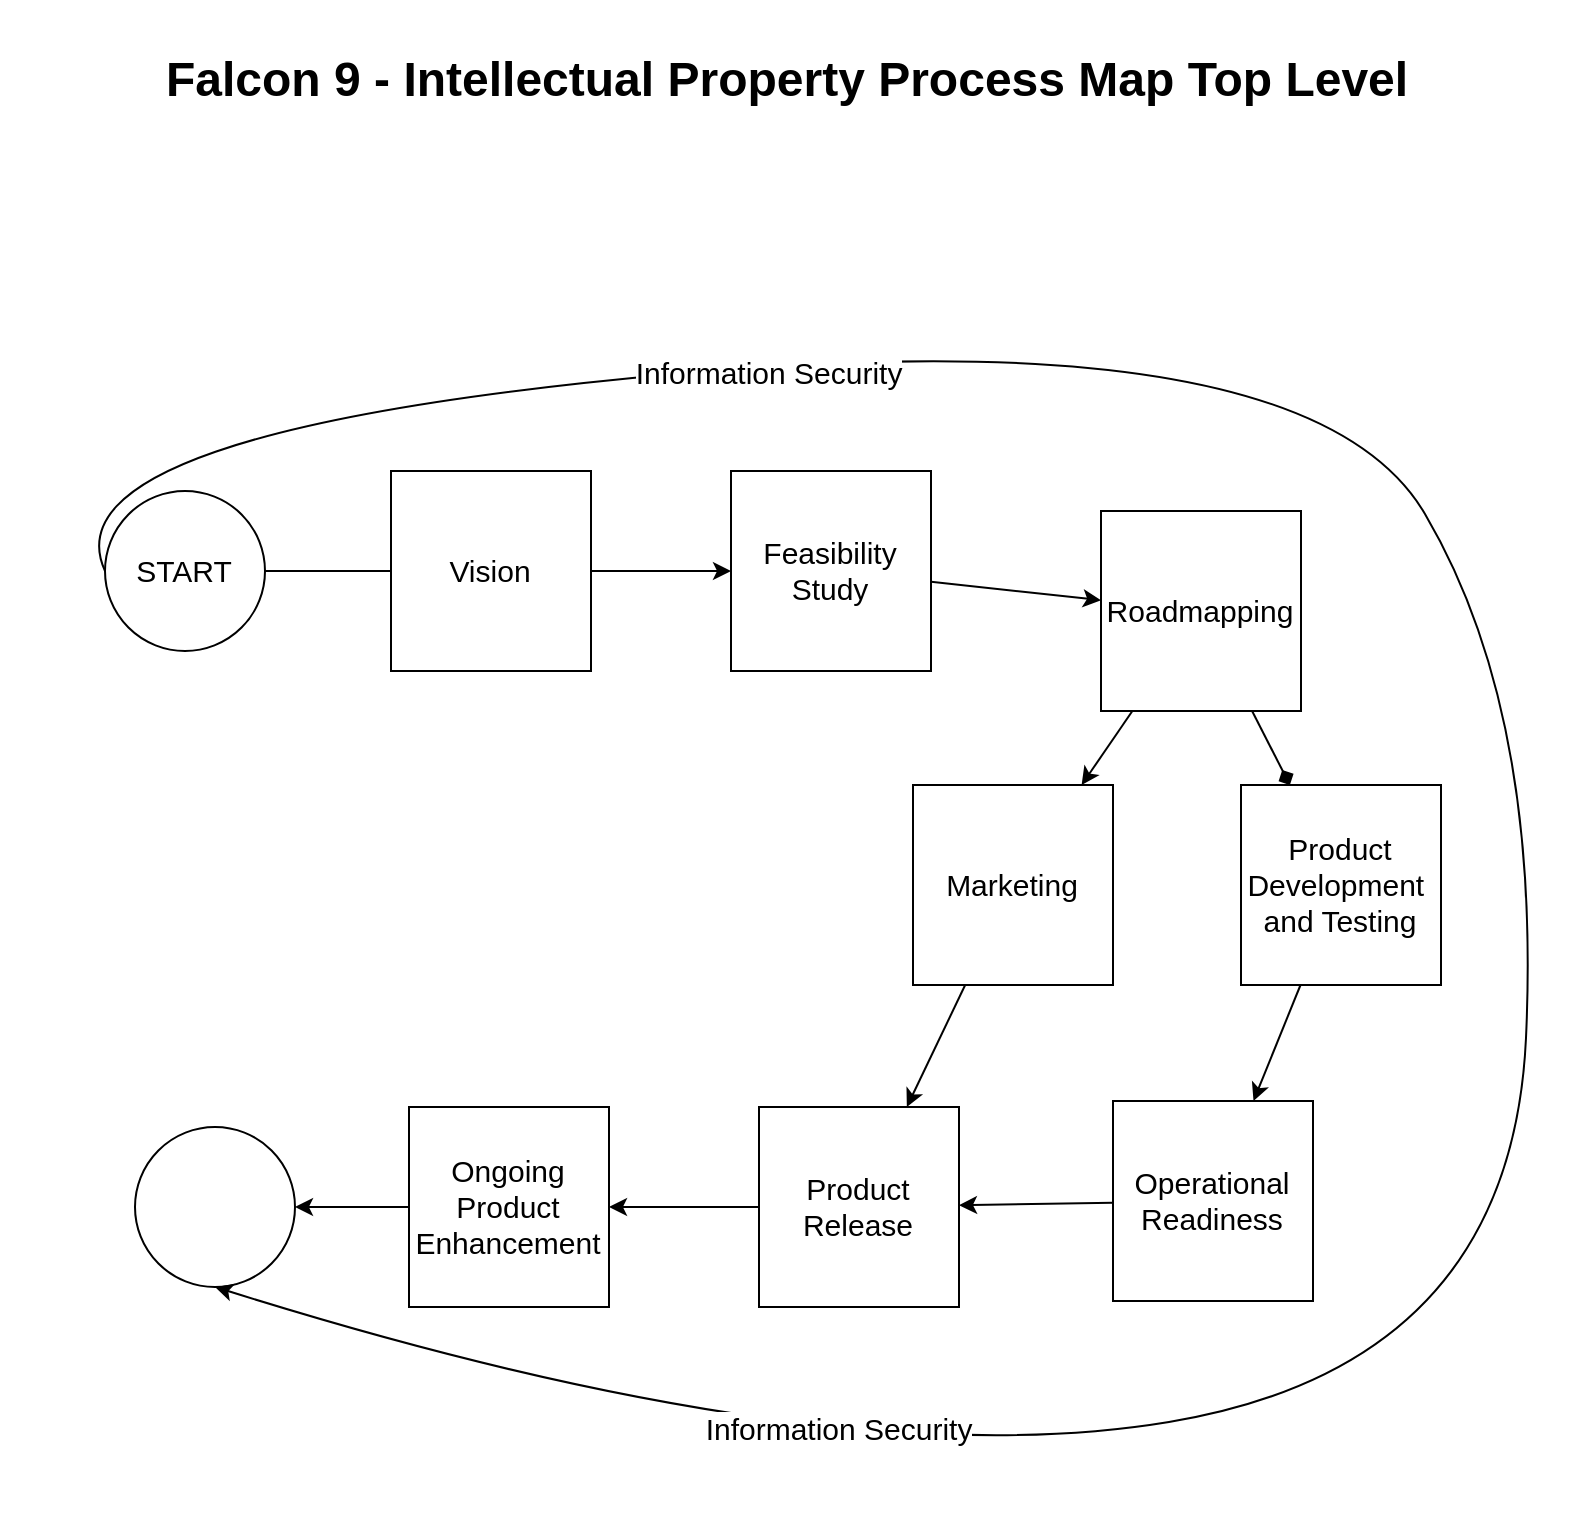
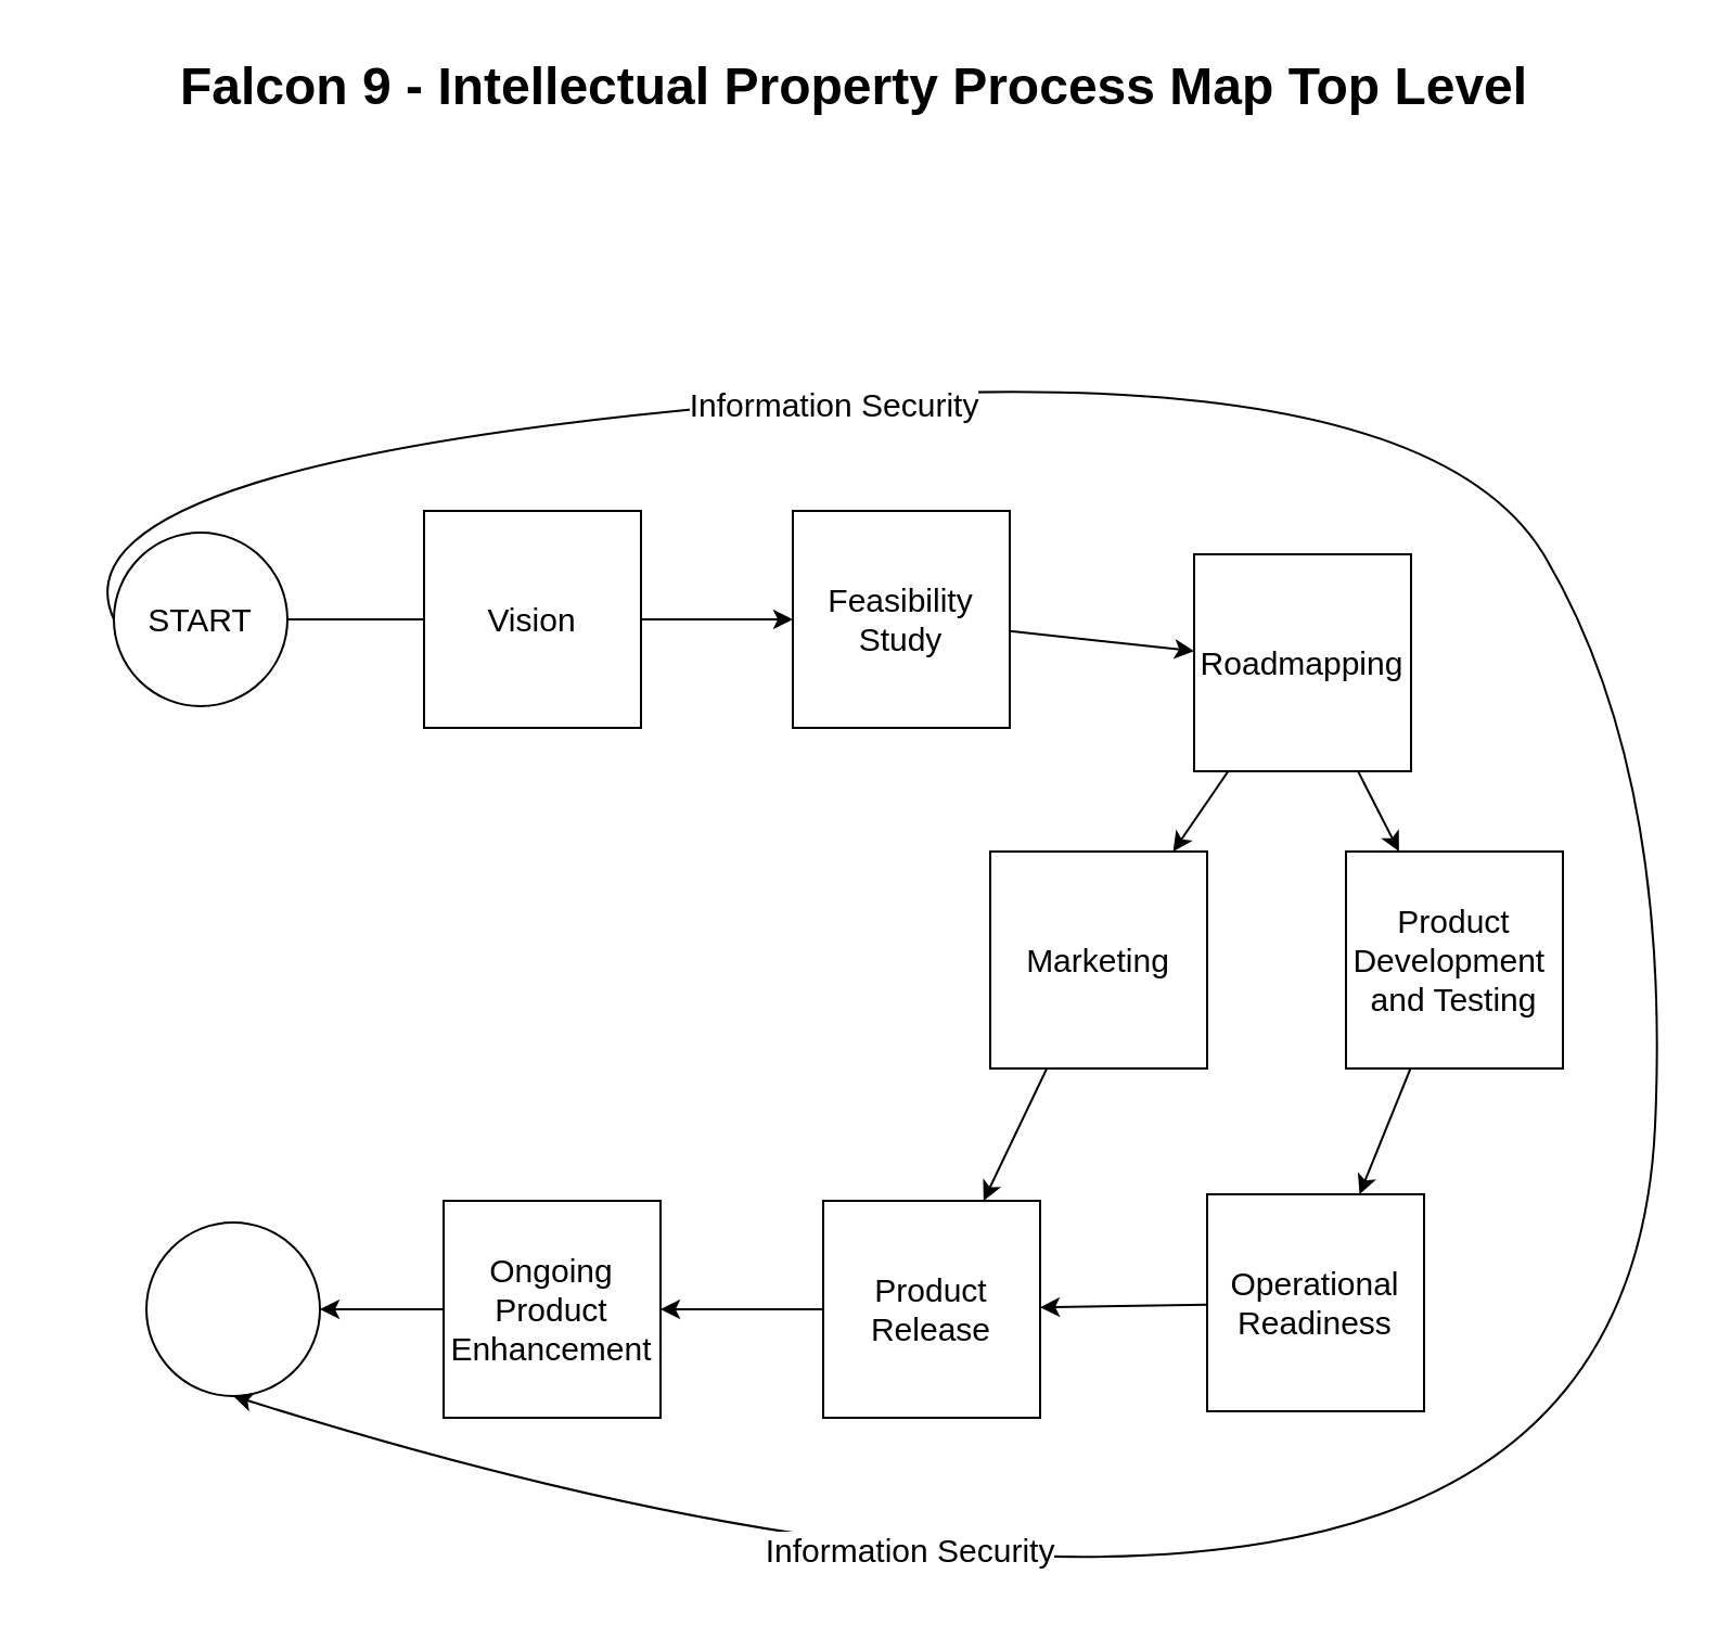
  <mxCell id="0" />
  <mxCell id="1" parent="0" />
  <mxCell id="2" value="" style="edgeStyle=none;html=1;strokeColor=#000000;fontSize=15;" parent="1" source="3" target="5" edge="1"><mxGeometry relative="1" as="geometry" /></mxCell>
  <mxCell id="3" value="Vision" style="whiteSpace=wrap;html=1;aspect=fixed;strokeColor=#000000;fontSize=15;" parent="1" vertex="1"><mxGeometry x="195" y="235" width="100" height="100" as="geometry" /></mxCell>
  <mxCell id="4" value="" style="edgeStyle=none;html=1;strokeColor=#000000;fontSize=15;" parent="1" source="5" target="8" edge="1"><mxGeometry relative="1" as="geometry" /></mxCell>
  <mxCell id="5" value="Feasibility Study" style="whiteSpace=wrap;html=1;aspect=fixed;strokeColor=#000000;fontSize=15;" parent="1" vertex="1"><mxGeometry x="365" y="235" width="100" height="100" as="geometry" /></mxCell>
- <mxCell id="6" value="" style="edgeStyle=none;html=1;fontColor=#000000;strokeColor=#000000;fontSize=15;endArrow=diamond;" parent="1" source="8" target="13" edge="1"><mxGeometry relative="1" as="geometry" /></mxCell>
+ <mxCell id="6" value="" style="edgeStyle=none;html=1;fontColor=#000000;strokeColor=#000000;fontSize=15;" parent="1" source="8" target="13" edge="1"><mxGeometry relative="1" as="geometry" /></mxCell>
  <mxCell id="7" value="" style="edgeStyle=none;html=1;fontColor=#000000;strokeColor=#000000;fontSize=15;" parent="1" source="8" target="15" edge="1"><mxGeometry relative="1" as="geometry" /></mxCell>
  <mxCell id="8" value="Roadmapping" style="whiteSpace=wrap;html=1;aspect=fixed;strokeColor=#000000;fontSize=15;" parent="1" vertex="1"><mxGeometry x="550" y="255" width="100" height="100" as="geometry" /></mxCell>
  <mxCell id="9" value="" style="edgeStyle=none;html=1;strokeColor=#000000;fontSize=15;endArrow=none;" parent="1" source="10" target="3" edge="1"><mxGeometry relative="1" as="geometry" /></mxCell>
  <mxCell id="10" value="START" style="ellipse;whiteSpace=wrap;html=1;aspect=fixed;strokeColor=#000000;fontSize=15;" parent="1" vertex="1"><mxGeometry x="52" y="245" width="80" height="80" as="geometry" /></mxCell>
  <mxCell id="11" value="&lt;h1&gt;&lt;font color=&quot;#000000&quot;&gt;Falcon 9 - Intellectual Property Process Map Top Level&lt;/font&gt;&lt;/h1&gt;" style="text;html=1;strokeColor=none;fillColor=none;spacing=5;spacingTop=-20;whiteSpace=wrap;overflow=hidden;rounded=0;" parent="1" vertex="1"><mxGeometry x="78" y="20" width="650" height="43" as="geometry" /></mxCell>
  <mxCell id="12" value="" style="edgeStyle=none;html=1;fontColor=#000000;strokeColor=#000000;fontSize=15;" parent="1" source="13" target="17" edge="1"><mxGeometry relative="1" as="geometry" /></mxCell>
  <mxCell id="13" value="Product Development&amp;nbsp;&lt;br style=&quot;font-size: 15px;&quot;&gt;and Testing" style="whiteSpace=wrap;html=1;aspect=fixed;strokeColor=#000000;fontSize=15;" parent="1" vertex="1"><mxGeometry x="620" y="392" width="100" height="100" as="geometry" /></mxCell>
  <mxCell id="14" value="" style="edgeStyle=none;html=1;fontColor=#000000;strokeColor=#000000;fontSize=15;" parent="1" source="15" target="19" edge="1"><mxGeometry relative="1" as="geometry" /></mxCell>
  <mxCell id="15" value="Marketing" style="whiteSpace=wrap;html=1;aspect=fixed;strokeColor=#000000;fontSize=15;" parent="1" vertex="1"><mxGeometry x="456" y="392" width="100" height="100" as="geometry" /></mxCell>
  <mxCell id="16" value="" style="edgeStyle=none;html=1;fontColor=#000000;strokeColor=#000000;fontSize=15;" parent="1" source="17" target="19" edge="1"><mxGeometry relative="1" as="geometry" /></mxCell>
  <mxCell id="17" value="Operational Readiness" style="whiteSpace=wrap;html=1;aspect=fixed;strokeColor=#000000;fontSize=15;" parent="1" vertex="1"><mxGeometry x="556" y="550" width="100" height="100" as="geometry" /></mxCell>
  <mxCell id="18" value="" style="edgeStyle=none;html=1;fontColor=#000000;strokeColor=#000000;fontSize=15;" parent="1" source="19" target="21" edge="1"><mxGeometry relative="1" as="geometry" /></mxCell>
  <mxCell id="19" value="Product Release" style="whiteSpace=wrap;html=1;aspect=fixed;strokeColor=#000000;fontSize=15;" parent="1" vertex="1"><mxGeometry x="379" y="553" width="100" height="100" as="geometry" /></mxCell>
  <mxCell id="20" value="" style="edgeStyle=none;html=1;fontColor=#000000;strokeColor=#000000;fontSize=15;" parent="1" source="21" target="22" edge="1"><mxGeometry relative="1" as="geometry" /></mxCell>
  <mxCell id="21" value="Ongoing Product Enhancement" style="whiteSpace=wrap;html=1;aspect=fixed;strokeColor=#000000;fontSize=15;" parent="1" vertex="1"><mxGeometry x="204" y="553" width="100" height="100" as="geometry" /></mxCell>
  <mxCell id="22" value="&lt;font color=&quot;#ffffff&quot; style=&quot;font-size: 15px;&quot;&gt;END&lt;/font&gt;" style="ellipse;whiteSpace=wrap;html=1;aspect=fixed;fontColor=#000000;strokeColor=#000000;fontSize=15;" parent="1" vertex="1"><mxGeometry x="67" y="563" width="80" height="80" as="geometry" /></mxCell>
  <mxCell id="23" value="" style="curved=1;endArrow=classic;html=1;strokeColor=#000000;exitX=0;exitY=0.5;exitDx=0;exitDy=0;entryX=0.5;entryY=1;entryDx=0;entryDy=0;fontSize=15;" edge="1" parent="1" source="10" target="22"><mxGeometry width="50" height="50" relative="1" as="geometry"><mxPoint x="61" y="165" as="sourcePoint" /><mxPoint x="346" y="786" as="targetPoint" /><Array as="points"><mxPoint x="20" y="215" /><mxPoint x="654" y="158" /><mxPoint x="770" y="355" /><mxPoint x="755" y="682" /><mxPoint x="413" y="739" /></Array></mxGeometry></mxCell>
  <mxCell id="24" value="&lt;font style=&quot;font-size: 15px;&quot;&gt;Information Security&lt;/font&gt;" style="edgeLabel;html=1;align=center;verticalAlign=middle;resizable=0;points=[];fontSize=15;" vertex="1" connectable="0" parent="23"><mxGeometry x="-0.544" y="-3" relative="1" as="geometry"><mxPoint as="offset" /></mxGeometry></mxCell>
  <mxCell id="25" value="Information Security" style="edgeLabel;html=1;align=center;verticalAlign=middle;resizable=0;points=[];fontSize=15;" vertex="1" connectable="0" parent="23"><mxGeometry x="0.66" y="-24" relative="1" as="geometry"><mxPoint x="1" as="offset" /></mxGeometry></mxCell>
